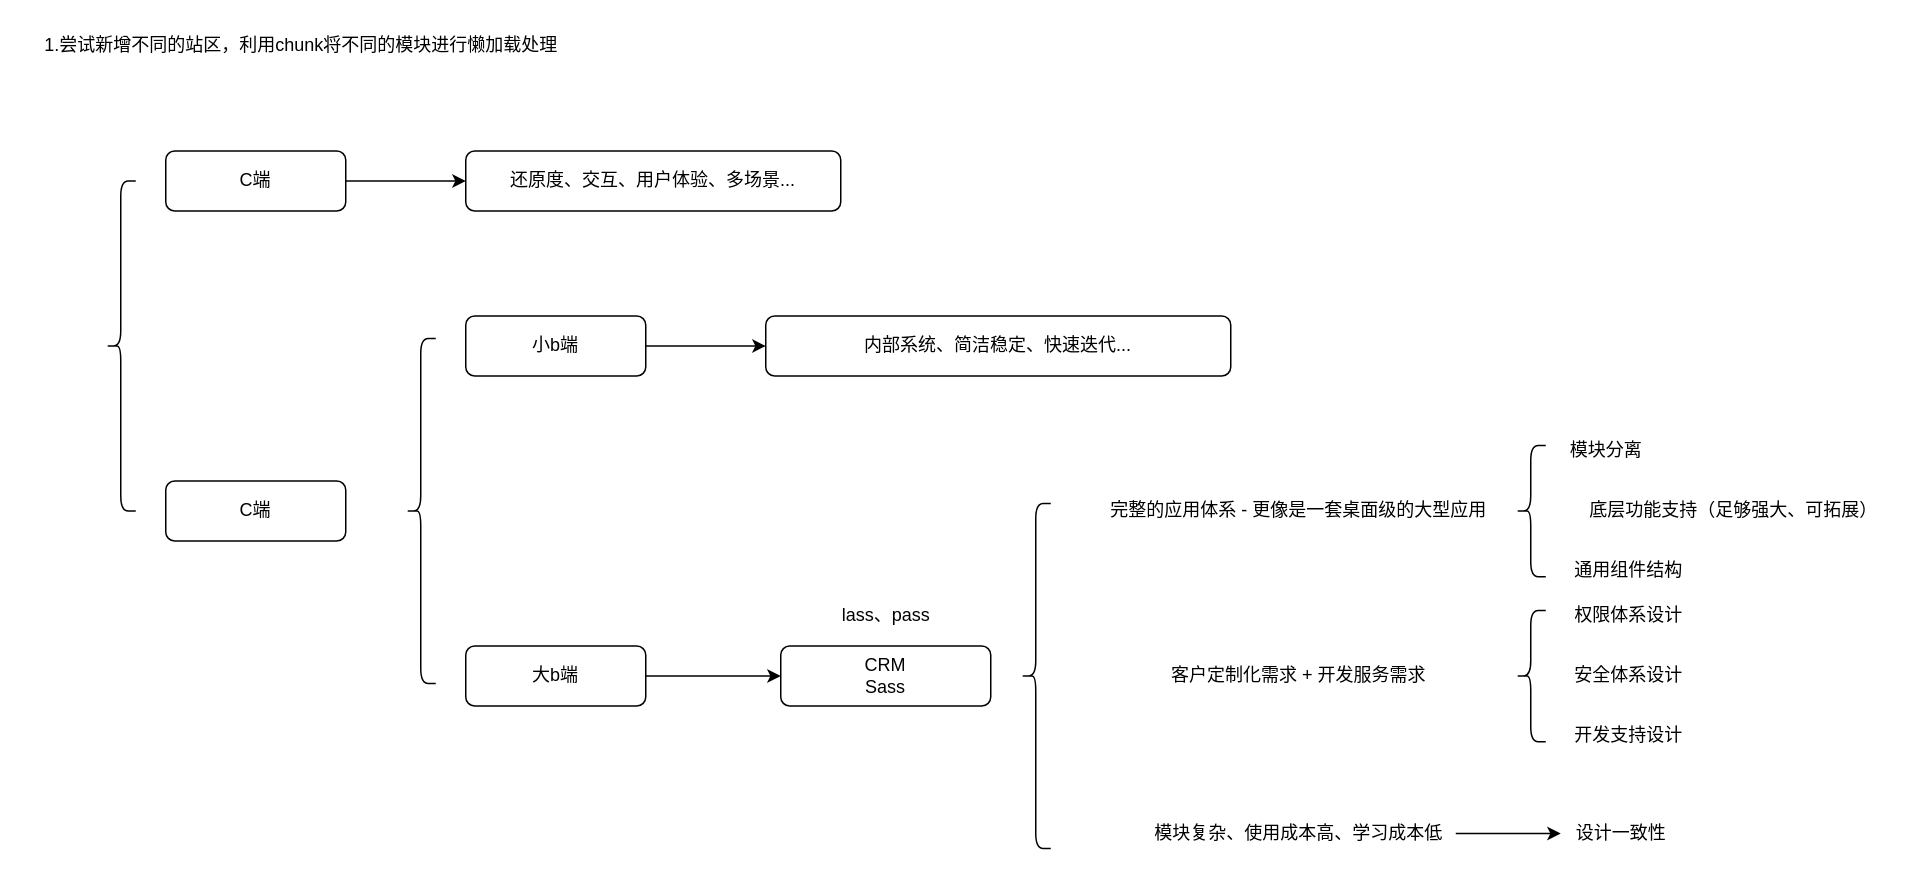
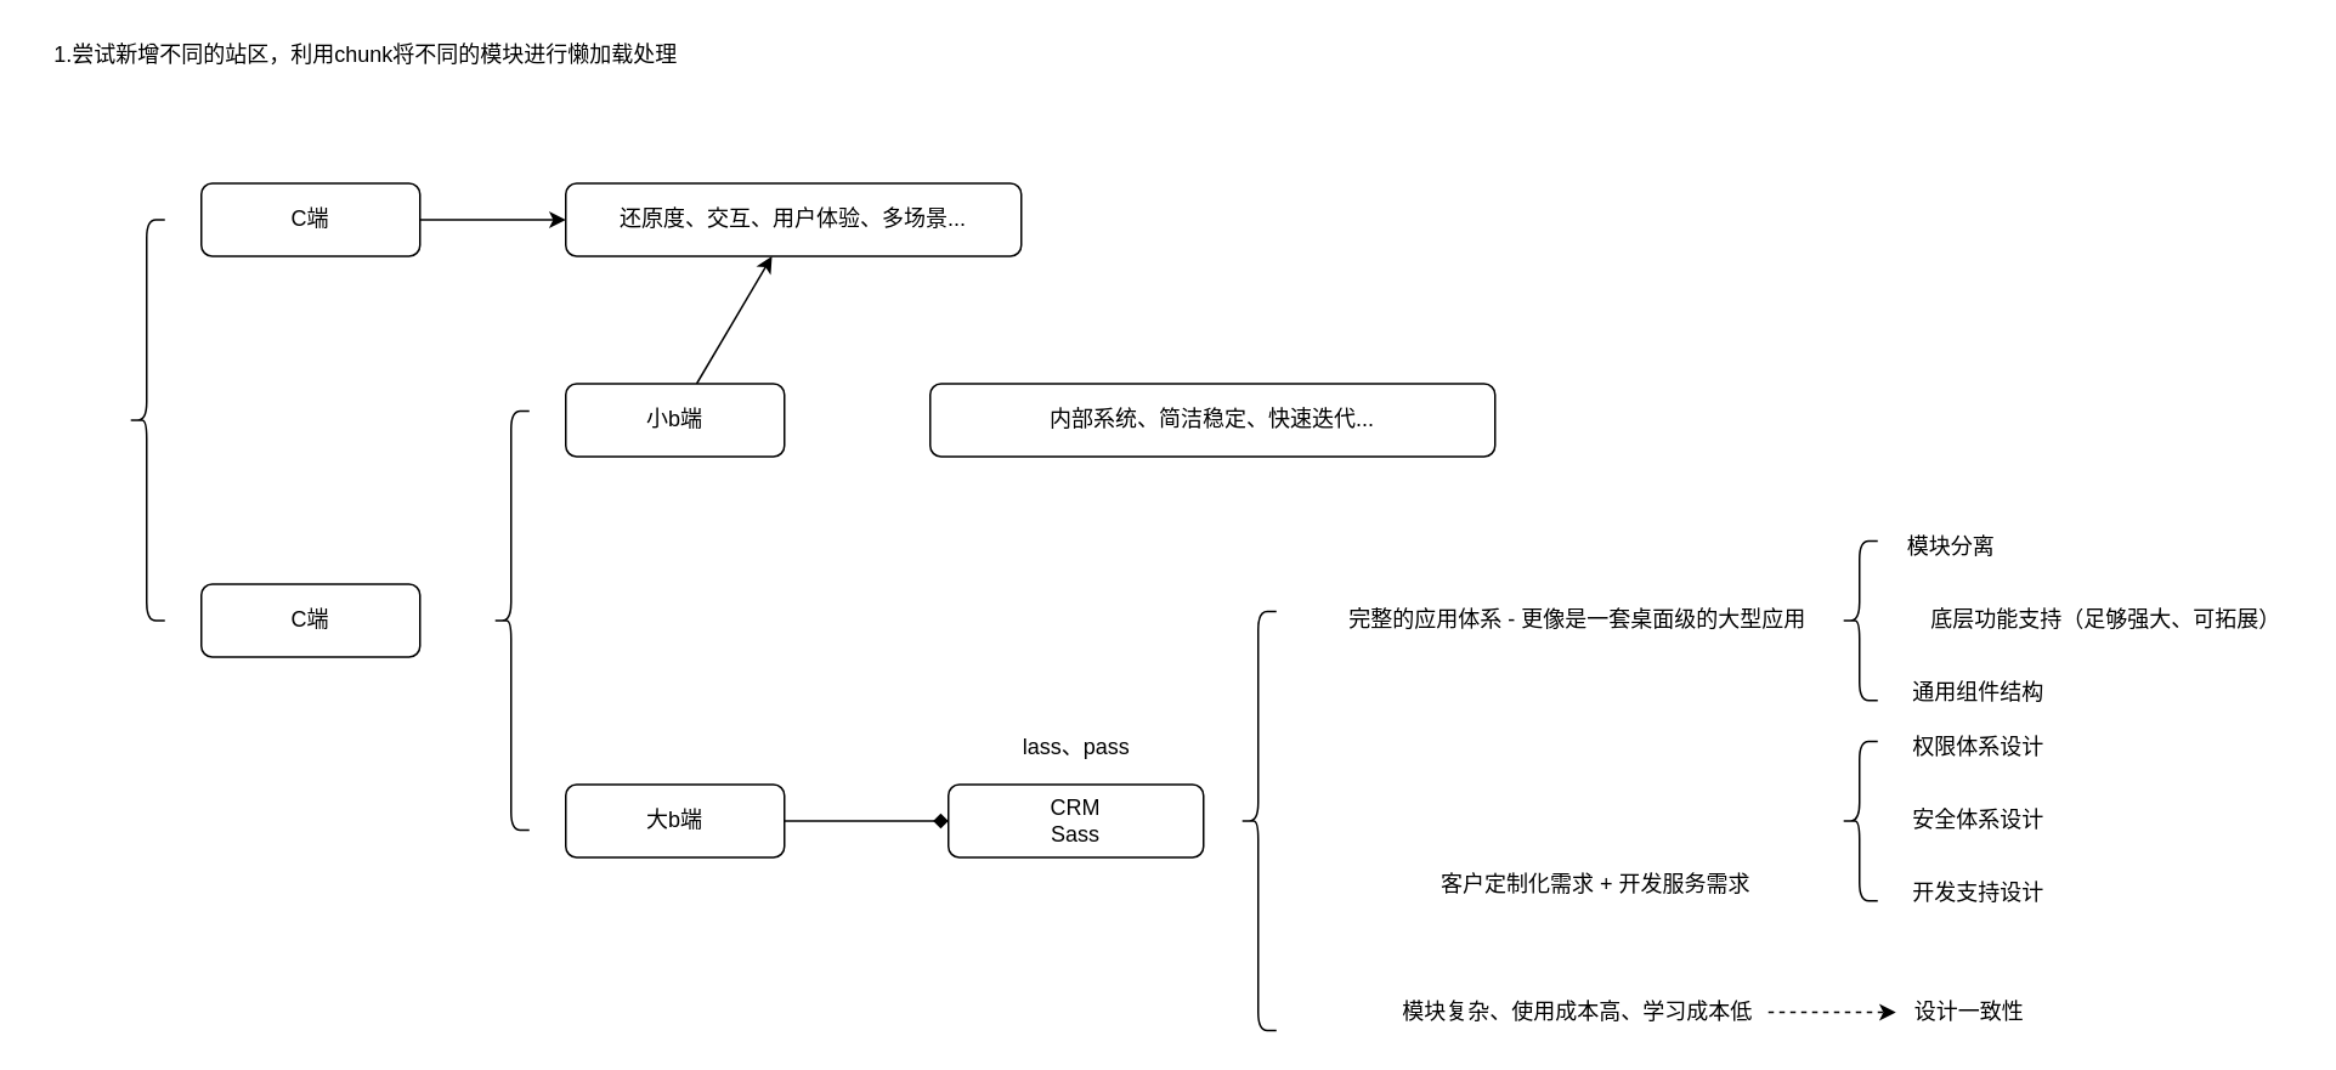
  <mxCell id="0" />
  <mxCell id="1" parent="0" />
  <mxCell id="2" value="" style="shape=curlyBracket;whiteSpace=wrap;html=1;rounded=1;" vertex="1" parent="1"><mxGeometry x="70" y="120" width="20" height="220" as="geometry" /></mxCell>
  <mxCell id="3" value="" style="edgeStyle=none;html=1;" edge="1" parent="1" source="4" target="6"><mxGeometry relative="1" as="geometry" /></mxCell>
  <mxCell id="4" value="C端" style="rounded=1;whiteSpace=wrap;html=1;" vertex="1" parent="1"><mxGeometry x="110" y="100" width="120" height="40" as="geometry" /></mxCell>
  <mxCell id="5" value="C端" style="rounded=1;whiteSpace=wrap;html=1;" vertex="1" parent="1"><mxGeometry x="110" y="320" width="120" height="40" as="geometry" /></mxCell>
  <mxCell id="6" value="还原度、交互、用户体验、多场景..." style="whiteSpace=wrap;html=1;rounded=1;" vertex="1" parent="1"><mxGeometry x="310" y="100" width="250" height="40" as="geometry" /></mxCell>
  <mxCell id="7" value="" style="shape=curlyBracket;whiteSpace=wrap;html=1;rounded=1;" vertex="1" parent="1"><mxGeometry x="270" y="225" width="20" height="230" as="geometry" /></mxCell>
- <mxCell id="8" value="" style="edgeStyle=none;html=1;" edge="1" parent="1" source="9" target="12"><mxGeometry relative="1" as="geometry" /></mxCell>
+ <mxCell id="8" value="" style="edgeStyle=none;html=1;" edge="1" parent="1" source="9" target="6"><mxGeometry relative="1" as="geometry" /></mxCell>
  <mxCell id="9" value="小b端" style="rounded=1;whiteSpace=wrap;html=1;" vertex="1" parent="1"><mxGeometry x="310" y="210" width="120" height="40" as="geometry" /></mxCell>
- <mxCell id="10" value="" style="edgeStyle=none;html=1;" edge="1" parent="1" source="11" target="13"><mxGeometry relative="1" as="geometry" /></mxCell>
+ <mxCell id="10" value="" style="edgeStyle=none;html=1;endArrow=diamond;" edge="1" parent="1" source="11" target="13"><mxGeometry relative="1" as="geometry" /></mxCell>
  <mxCell id="11" value="大b端" style="rounded=1;whiteSpace=wrap;html=1;" vertex="1" parent="1"><mxGeometry x="310" y="430" width="120" height="40" as="geometry" /></mxCell>
  <mxCell id="12" value="内部系统、简洁稳定、快速迭代..." style="rounded=1;whiteSpace=wrap;html=1;" vertex="1" parent="1"><mxGeometry x="510" y="210" width="310" height="40" as="geometry" /></mxCell>
  <mxCell id="13" value="CRM&lt;br&gt;Sass" style="rounded=1;whiteSpace=wrap;html=1;" vertex="1" parent="1"><mxGeometry x="520" y="430" width="140" height="40" as="geometry" /></mxCell>
  <mxCell id="14" value="lass、pass" style="text;html=1;align=center;verticalAlign=middle;resizable=0;points=[];autosize=1;strokeColor=none;fillColor=none;" vertex="1" parent="1"><mxGeometry x="555" y="400" width="70" height="20" as="geometry" /></mxCell>
  <mxCell id="15" value="" style="shape=curlyBracket;whiteSpace=wrap;html=1;rounded=1;" vertex="1" parent="1"><mxGeometry x="680" y="335" width="20" height="230" as="geometry" /></mxCell>
  <mxCell id="16" value="完整的应用体系 - 更像是一套桌面级的大型应用" style="text;html=1;align=center;verticalAlign=middle;resizable=0;points=[];autosize=1;strokeColor=none;fillColor=none;" vertex="1" parent="1"><mxGeometry x="730" y="330" width="270" height="20" as="geometry" /></mxCell>
  <mxCell id="17" value="" style="shape=curlyBracket;whiteSpace=wrap;html=1;rounded=1;" vertex="1" parent="1"><mxGeometry x="1010" y="296.25" width="20" height="87.5" as="geometry" /></mxCell>
  <mxCell id="18" value="模块分离" style="text;html=1;align=center;verticalAlign=middle;resizable=0;points=[];autosize=1;strokeColor=none;fillColor=none;" vertex="1" parent="1"><mxGeometry x="1040" y="290" width="60" height="20" as="geometry" /></mxCell>
  <mxCell id="19" value="底层功能支持（足够强大、可拓展）" style="text;html=1;align=center;verticalAlign=middle;resizable=0;points=[];autosize=1;strokeColor=none;fillColor=none;" vertex="1" parent="1"><mxGeometry x="1050" y="330" width="210" height="20" as="geometry" /></mxCell>
  <mxCell id="20" value="通用组件结构" style="text;html=1;align=center;verticalAlign=middle;resizable=0;points=[];autosize=1;strokeColor=none;fillColor=none;" vertex="1" parent="1"><mxGeometry x="1040" y="370" width="90" height="20" as="geometry" /></mxCell>
- <mxCell id="21" value="客户定制化需求 + 开发服务需求" style="text;html=1;align=center;verticalAlign=middle;resizable=0;points=[];autosize=1;strokeColor=none;fillColor=none;" vertex="1" parent="1"><mxGeometry x="770" y="440" width="190" height="20" as="geometry" /></mxCell>
+ <mxCell id="21" value="客户定制化需求 + 开发服务需求" style="text;html=1;align=center;verticalAlign=middle;resizable=0;points=[];autosize=1;strokeColor=none;fillColor=none;" vertex="1" parent="1"><mxGeometry x="780" y="475" width="190" height="20" as="geometry" /></mxCell>
  <mxCell id="22" value="" style="shape=curlyBracket;whiteSpace=wrap;html=1;rounded=1;" vertex="1" parent="1"><mxGeometry x="1010" y="406.25" width="20" height="87.5" as="geometry" /></mxCell>
  <mxCell id="23" value="权限体系设计" style="text;html=1;align=center;verticalAlign=middle;resizable=0;points=[];autosize=1;strokeColor=none;fillColor=none;" vertex="1" parent="1"><mxGeometry x="1040" y="400" width="90" height="20" as="geometry" /></mxCell>
  <mxCell id="24" value="安全体系设计" style="text;html=1;align=center;verticalAlign=middle;resizable=0;points=[];autosize=1;strokeColor=none;fillColor=none;" vertex="1" parent="1"><mxGeometry x="1040" y="440" width="90" height="20" as="geometry" /></mxCell>
  <mxCell id="25" value="开发支持设计" style="text;html=1;align=center;verticalAlign=middle;resizable=0;points=[];autosize=1;strokeColor=none;fillColor=none;" vertex="1" parent="1"><mxGeometry x="1040" y="480" width="90" height="20" as="geometry" /></mxCell>
- <mxCell id="26" value="" style="edgeStyle=none;html=1;" edge="1" parent="1" source="27" target="28"><mxGeometry relative="1" as="geometry" /></mxCell>
+ <mxCell id="26" value="" style="edgeStyle=none;html=1;dashed=1;" edge="1" parent="1" source="27" target="28"><mxGeometry relative="1" as="geometry" /></mxCell>
  <mxCell id="27" value="模块复杂、使用成本高、学习成本低" style="text;html=1;align=center;verticalAlign=middle;resizable=0;points=[];autosize=1;strokeColor=none;fillColor=none;" vertex="1" parent="1"><mxGeometry x="760" y="545" width="210" height="20" as="geometry" /></mxCell>
  <mxCell id="28" value="设计一致性" style="text;html=1;align=center;verticalAlign=middle;resizable=0;points=[];autosize=1;strokeColor=none;fillColor=none;" vertex="1" parent="1"><mxGeometry x="1040" y="545" width="80" height="20" as="geometry" /></mxCell>
  <mxCell id="29" value="1.尝试新增不同的站区，利用chunk将不同的模块进行懒加载处理" style="text;html=1;align=center;verticalAlign=middle;resizable=0;points=[];autosize=1;strokeColor=none;fillColor=none;" vertex="1" parent="1"><mxGeometry x="20" y="20" width="360" height="20" as="geometry" /></mxCell>
